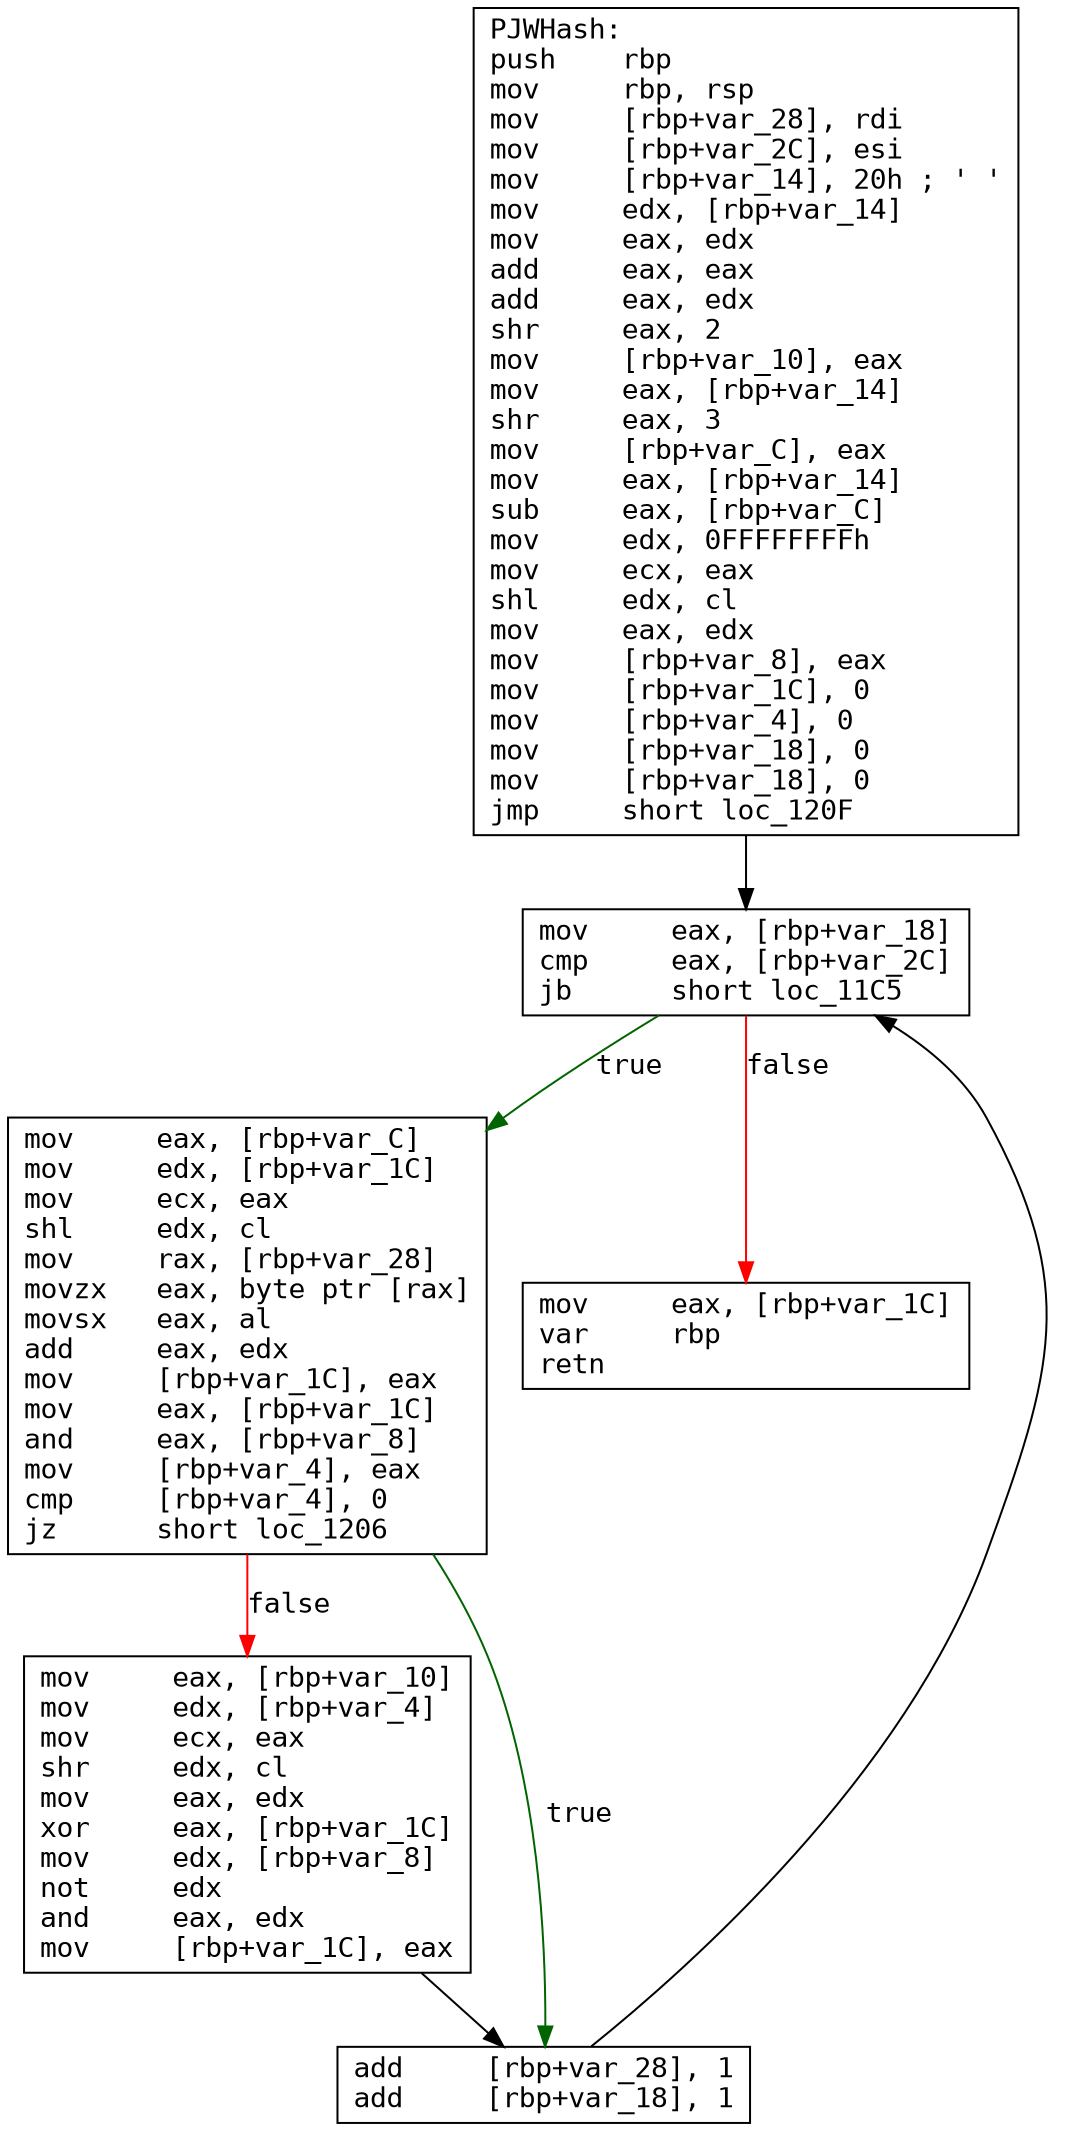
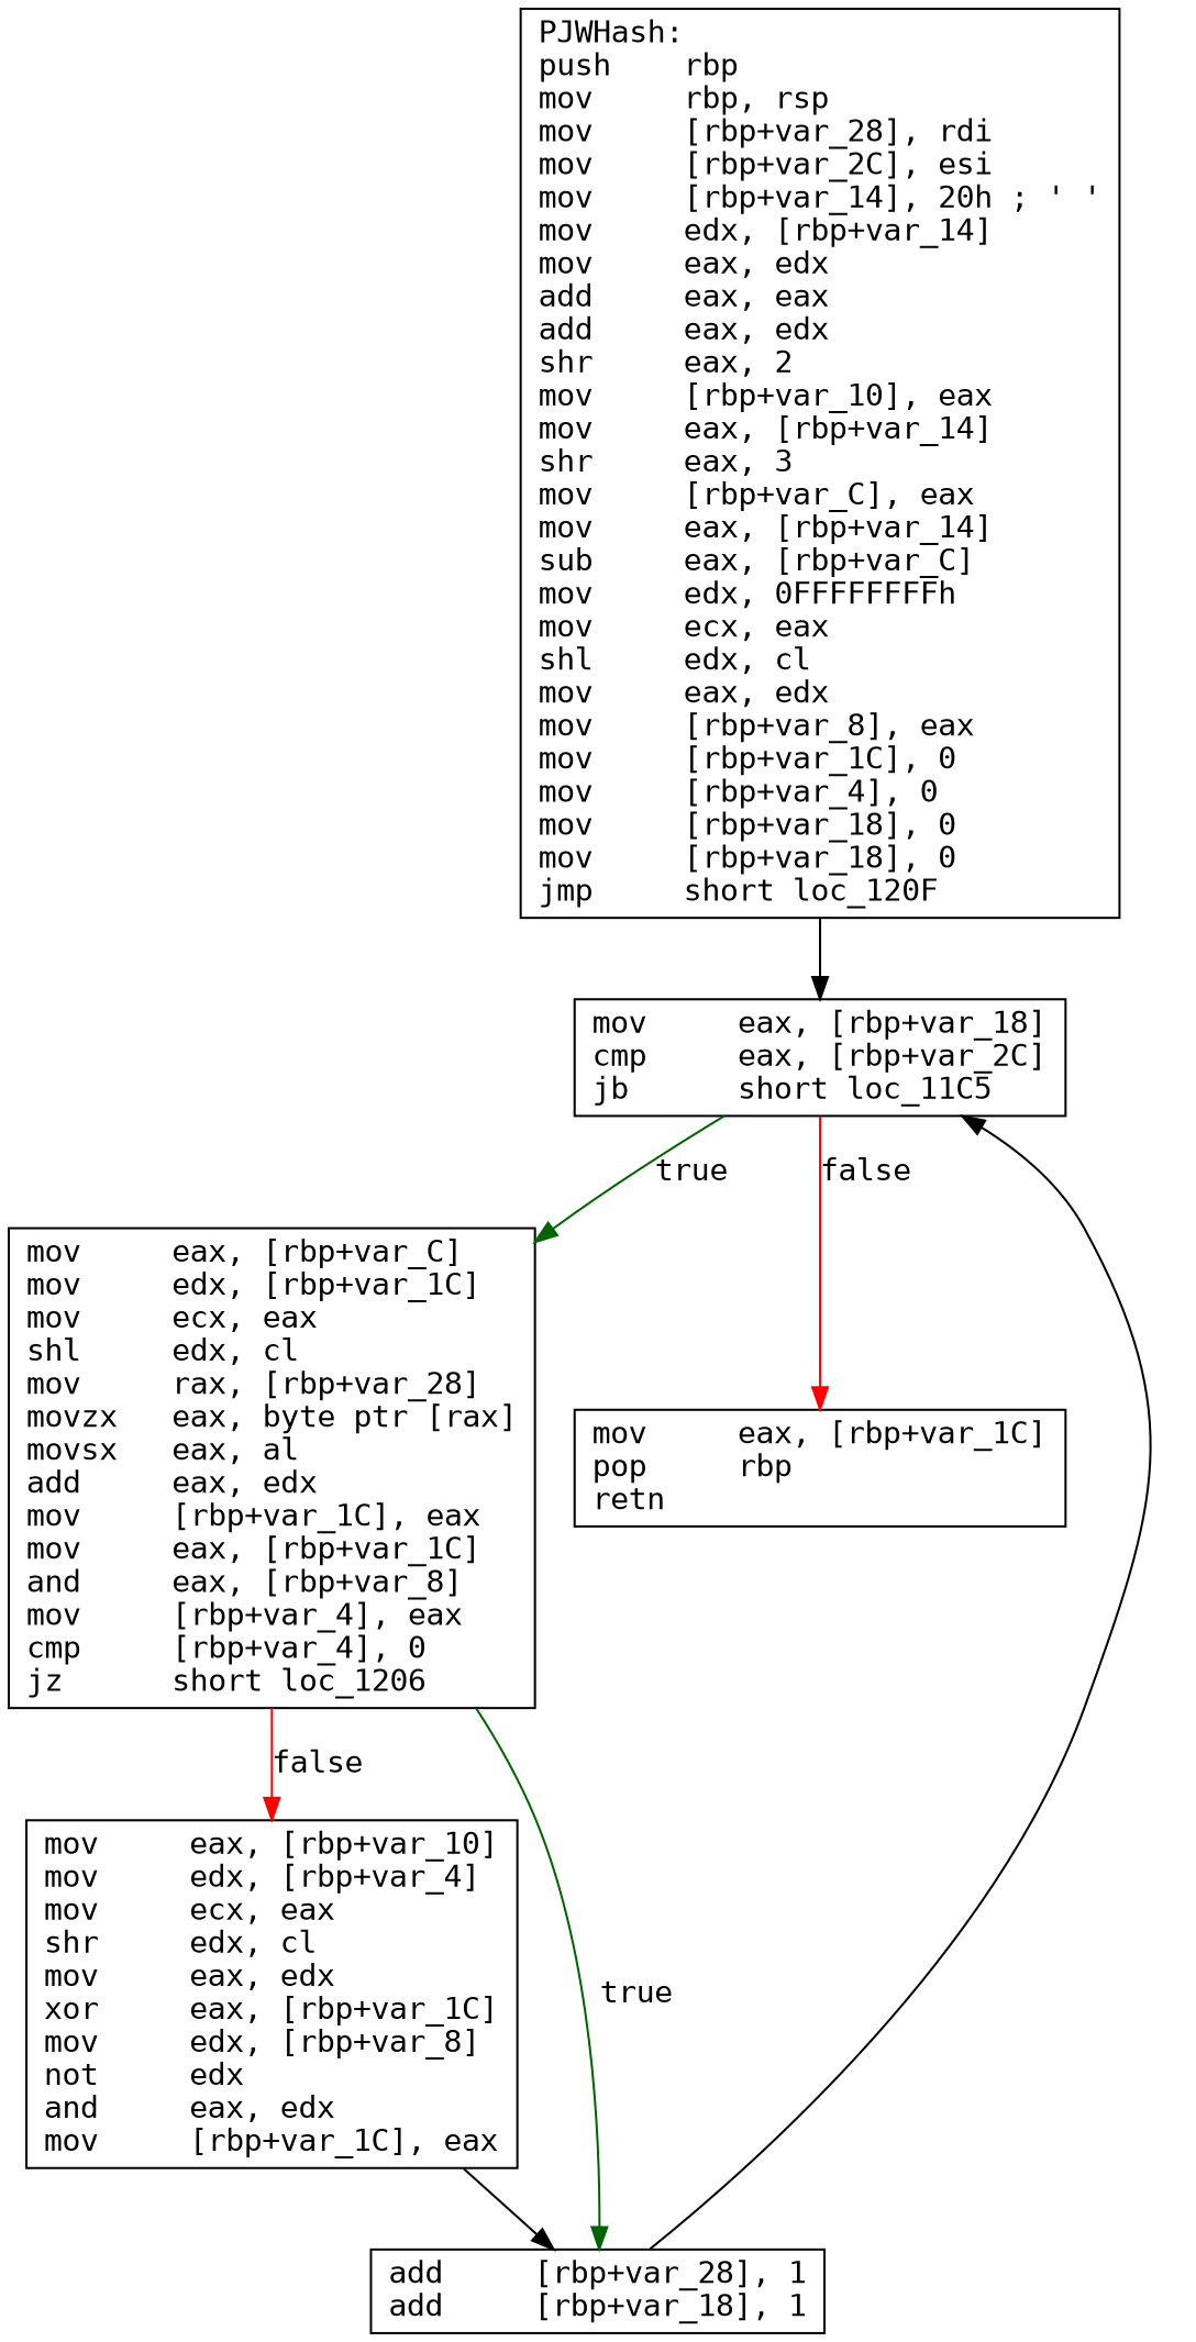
  digraph {
    fontname="DejaVu Sans Mono"
    node [shape=box fontname="DejaVu Sans Mono"]
    edge [fontname="DejaVu Sans Mono"]
    n1 [label="PJWHash:\lpush    rbp\lmov     rbp, rsp\lmov     [rbp+var_28], rdi\lmov     [rbp+var_2C], esi\lmov     [rbp+var_14], 20h ; ' '\lmov     edx, [rbp+var_14]\lmov     eax, edx\ladd     eax, eax\ladd     eax, edx\lshr     eax, 2\lmov     [rbp+var_10], eax\lmov     eax, [rbp+var_14]\lshr     eax, 3\lmov     [rbp+var_C], eax\lmov     eax, [rbp+var_14]\lsub     eax, [rbp+var_C]\lmov     edx, 0FFFFFFFFh\lmov     ecx, eax\lshl     edx, cl\lmov     eax, edx\lmov     [rbp+var_8], eax\lmov     [rbp+var_1C], 0\lmov     [rbp+var_4], 0\lmov     [rbp+var_18], 0\lmov     [rbp+var_18], 0\ljmp     short loc_120F\l"]
    n2 [label="mov     eax, [rbp+var_18]\lcmp     eax, [rbp+var_2C]\ljb      short loc_11C5\l"]
    n3 [label="mov     eax, [rbp+var_C]\lmov     edx, [rbp+var_1C]\lmov     ecx, eax\lshl     edx, cl\lmov     rax, [rbp+var_28]\lmovzx   eax, byte ptr [rax]\lmovsx   eax, al\ladd     eax, edx\lmov     [rbp+var_1C], eax\lmov     eax, [rbp+var_1C]\land     eax, [rbp+var_8]\lmov     [rbp+var_4], eax\lcmp     [rbp+var_4], 0\ljz      short loc_1206\l"]
    n4 [label="mov     eax, [rbp+var_10]\lmov     edx, [rbp+var_4]\lmov     ecx, eax\lshr     edx, cl\lmov     eax, edx\lxor     eax, [rbp+var_1C]\lmov     edx, [rbp+var_8]\lnot     edx\land     eax, edx\lmov     [rbp+var_1C], eax\l"]
    n5 [label="add     [rbp+var_28], 1\ladd     [rbp+var_18], 1\l"]
-   n6 [label="mov     eax, [rbp+var_1C]\lvar     rbp\lretn\l"]
+   n6 [label="mov     eax, [rbp+var_1C]\lpop     rbp\lretn\l"]
    n1 -> n2
    n2 -> n3 [color=darkgreen label=true]
    n2 -> n6 [color=red label=false]
    n3 -> n4 [color=red label=false]
    n3 -> n5 [color=darkgreen label=true]
    n4 -> n5
    n5 -> n2
  }
